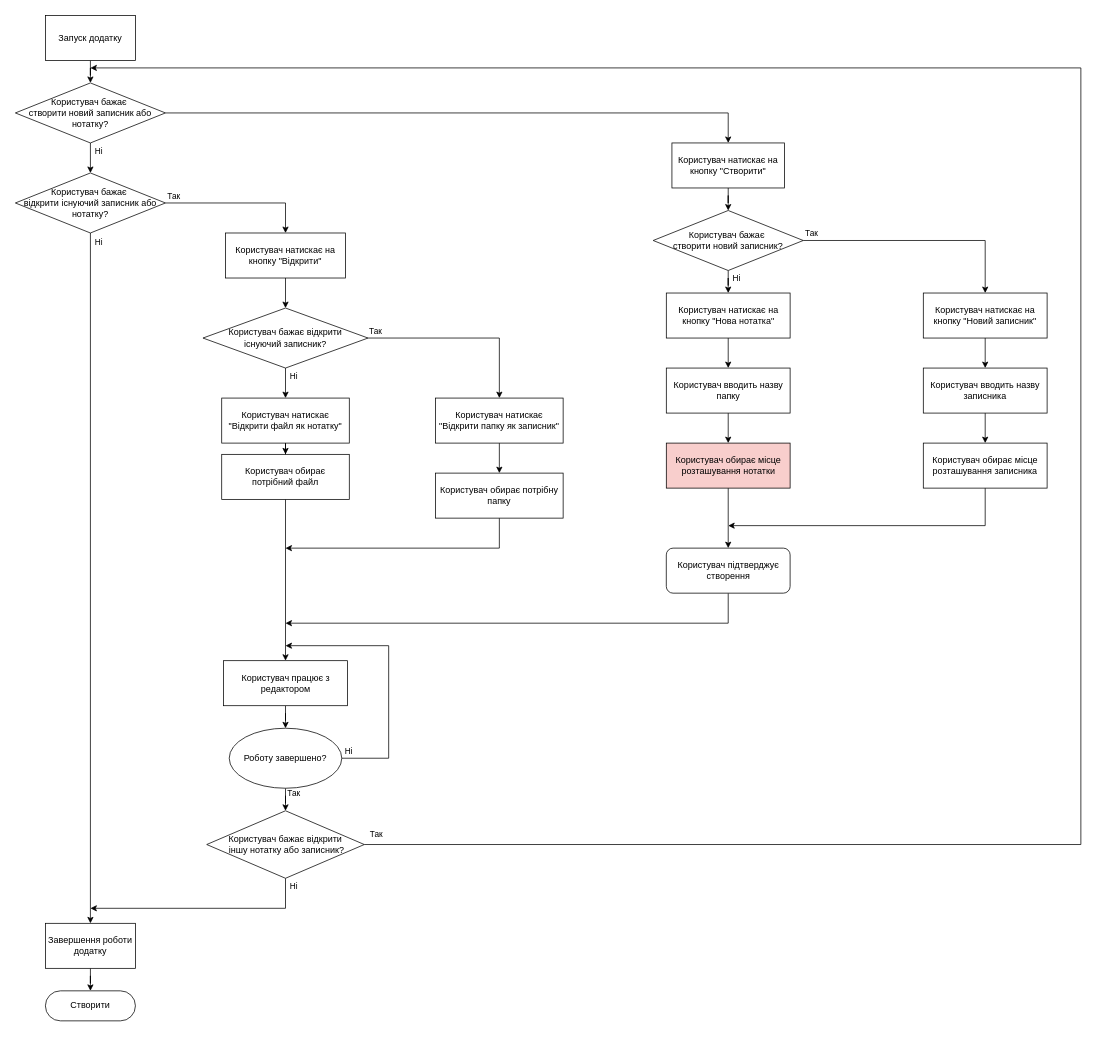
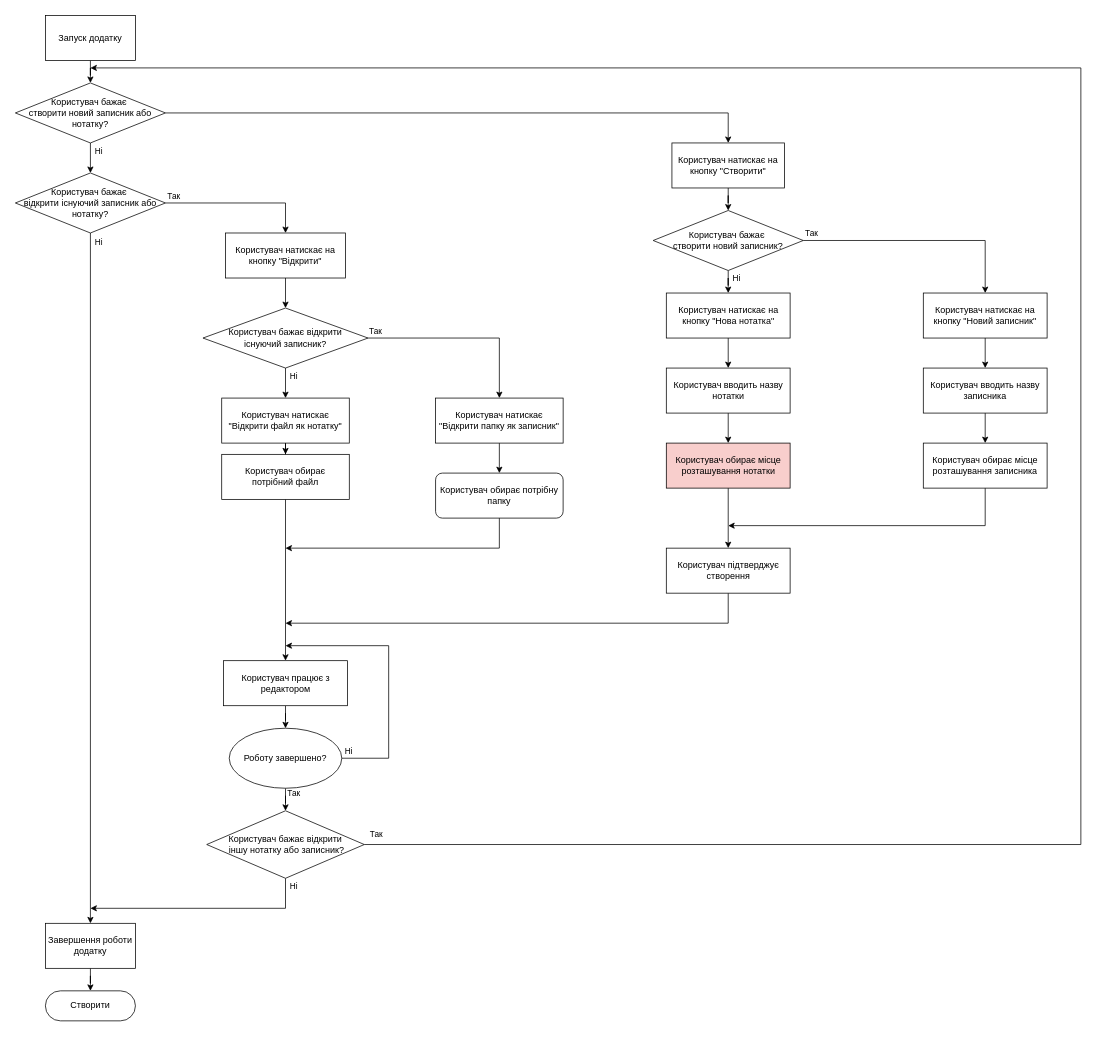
  <mxCell id="0" />
  <mxCell id="1" parent="0" />
  <mxCell id="2" value="Створити" style="rounded=1;whiteSpace=wrap;html=1;arcSize=50;" parent="1" vertex="1"><mxGeometry x="60" y="1320" width="120" height="40" as="geometry" /></mxCell>
  <mxCell id="3" style="edgeStyle=orthogonalEdgeStyle;rounded=0;orthogonalLoop=1;jettySize=auto;html=1;entryX=0.5;entryY=0;entryDx=0;entryDy=0;" parent="1" source="4" target="8" edge="1"><mxGeometry relative="1" as="geometry" /></mxCell>
  <mxCell id="4" value="Запуск додатку" style="rounded=0;whiteSpace=wrap;html=1;" parent="1" vertex="1"><mxGeometry x="60" y="20" width="120" height="60" as="geometry" /></mxCell>
  <mxCell id="5" value="" style="edgeStyle=orthogonalEdgeStyle;rounded=0;orthogonalLoop=1;jettySize=auto;html=1;" parent="1" source="8" target="13" edge="1"><mxGeometry relative="1" as="geometry" /></mxCell>
  <mxCell id="6" value="Ні" style="edgeLabel;html=1;align=center;verticalAlign=middle;resizable=0;points=[];" parent="5" vertex="1" connectable="0"><mxGeometry x="-0.356" relative="1" as="geometry"><mxPoint x="10" y="-3" as="offset" /></mxGeometry></mxCell>
  <mxCell id="7" style="edgeStyle=orthogonalEdgeStyle;rounded=0;orthogonalLoop=1;jettySize=auto;html=1;entryX=0.5;entryY=0;entryDx=0;entryDy=0;" parent="1" source="8" target="17" edge="1"><mxGeometry relative="1" as="geometry" /></mxCell>
  <mxCell id="8" value="Користувач бажає&amp;nbsp;&lt;div&gt;створити новий записник або нотатку?&lt;/div&gt;" style="rhombus;whiteSpace=wrap;html=1;" parent="1" vertex="1"><mxGeometry x="20" y="110" width="200" height="80" as="geometry" /></mxCell>
  <mxCell id="9" value="" style="edgeStyle=orthogonalEdgeStyle;rounded=0;orthogonalLoop=1;jettySize=auto;html=1;" parent="1" source="13" target="15" edge="1"><mxGeometry relative="1" as="geometry" /></mxCell>
  <mxCell id="10" value="Ні" style="edgeLabel;html=1;align=center;verticalAlign=middle;resizable=0;points=[];" parent="9" vertex="1" connectable="0"><mxGeometry x="-0.883" relative="1" as="geometry"><mxPoint x="10" y="-42" as="offset" /></mxGeometry></mxCell>
  <mxCell id="11" value="" style="edgeStyle=orthogonalEdgeStyle;rounded=0;orthogonalLoop=1;jettySize=auto;html=1;" parent="1" source="13" target="45" edge="1"><mxGeometry relative="1" as="geometry"><Array as="points"><mxPoint x="380" y="270" /></Array></mxGeometry></mxCell>
  <mxCell id="12" value="Так" style="edgeLabel;html=1;align=center;verticalAlign=middle;resizable=0;points=[];" parent="11" vertex="1" connectable="0"><mxGeometry x="-0.896" y="-1" relative="1" as="geometry"><mxPoint y="-11" as="offset" /></mxGeometry></mxCell>
  <mxCell id="13" value="Користувач бажає&amp;nbsp;&lt;div&gt;відкрити існуючий записник або нотатку?&lt;/div&gt;" style="rhombus;whiteSpace=wrap;html=1;" parent="1" vertex="1"><mxGeometry x="20" y="230" width="200" height="80" as="geometry" /></mxCell>
  <mxCell id="14" style="edgeStyle=orthogonalEdgeStyle;rounded=0;orthogonalLoop=1;jettySize=auto;html=1;entryX=0.5;entryY=0;entryDx=0;entryDy=0;" parent="1" source="15" target="2" edge="1"><mxGeometry relative="1" as="geometry" /></mxCell>
  <mxCell id="15" value="Завершення роботи додатку" style="whiteSpace=wrap;html=1;" parent="1" vertex="1"><mxGeometry x="60" y="1230" width="120" height="60" as="geometry" /></mxCell>
  <mxCell id="16" style="edgeStyle=orthogonalEdgeStyle;rounded=0;orthogonalLoop=1;jettySize=auto;html=1;entryX=0.5;entryY=0;entryDx=0;entryDy=0;" parent="1" source="17" target="22" edge="1"><mxGeometry relative="1" as="geometry" /></mxCell>
  <mxCell id="17" value="Користувач натискає на кнопку &quot;Створити&quot;" style="whiteSpace=wrap;html=1;" parent="1" vertex="1"><mxGeometry x="895" y="190" width="150" height="60" as="geometry" /></mxCell>
  <mxCell id="18" value="" style="edgeStyle=orthogonalEdgeStyle;rounded=0;orthogonalLoop=1;jettySize=auto;html=1;" parent="1" source="22" target="24" edge="1"><mxGeometry relative="1" as="geometry" /></mxCell>
  <mxCell id="19" value="Ні" style="edgeLabel;html=1;align=center;verticalAlign=middle;resizable=0;points=[];" parent="18" vertex="1" connectable="0"><mxGeometry x="-0.741" relative="1" as="geometry"><mxPoint x="10" y="4" as="offset" /></mxGeometry></mxCell>
  <mxCell id="20" style="edgeStyle=orthogonalEdgeStyle;rounded=0;orthogonalLoop=1;jettySize=auto;html=1;entryX=0.5;entryY=0;entryDx=0;entryDy=0;" parent="1" source="22" target="39" edge="1"><mxGeometry relative="1" as="geometry"><mxPoint x="1330" y="380" as="targetPoint" /></mxGeometry></mxCell>
  <mxCell id="21" value="Так" style="edgeLabel;html=1;align=center;verticalAlign=middle;resizable=0;points=[];" parent="20" vertex="1" connectable="0"><mxGeometry x="-0.904" y="1" relative="1" as="geometry"><mxPoint x="-5" y="-9" as="offset" /></mxGeometry></mxCell>
  <mxCell id="22" value="Користувач бажає&amp;nbsp;&lt;div&gt;створити новий записник?&lt;/div&gt;" style="rhombus;whiteSpace=wrap;html=1;" parent="1" vertex="1"><mxGeometry x="870" y="280" width="200" height="80" as="geometry" /></mxCell>
  <mxCell id="23" value="" style="edgeStyle=orthogonalEdgeStyle;rounded=0;orthogonalLoop=1;jettySize=auto;html=1;" parent="1" source="24" target="26" edge="1"><mxGeometry relative="1" as="geometry" /></mxCell>
  <mxCell id="24" value="Користувач натискає на кнопку &quot;Нова нотатка&quot;" style="whiteSpace=wrap;html=1;" parent="1" vertex="1"><mxGeometry x="887.5" y="390" width="165" height="60" as="geometry" /></mxCell>
  <mxCell id="25" value="" style="edgeStyle=orthogonalEdgeStyle;rounded=0;orthogonalLoop=1;jettySize=auto;html=1;" parent="1" source="26" target="28" edge="1"><mxGeometry relative="1" as="geometry" /></mxCell>
- <mxCell id="26" value="Користувач вводить назву папку" style="whiteSpace=wrap;html=1;" parent="1" vertex="1"><mxGeometry x="887.5" y="490" width="165" height="60" as="geometry" /></mxCell>
+ <mxCell id="26" value="Користувач вводить назву нотатки" style="whiteSpace=wrap;html=1;" parent="1" vertex="1"><mxGeometry x="887.5" y="490" width="165" height="60" as="geometry" /></mxCell>
  <mxCell id="27" value="" style="edgeStyle=orthogonalEdgeStyle;rounded=0;orthogonalLoop=1;jettySize=auto;html=1;" parent="1" source="28" target="30" edge="1"><mxGeometry relative="1" as="geometry" /></mxCell>
  <mxCell id="28" value="Користувач обирає місце розташування нотатки" style="whiteSpace=wrap;html=1;fillColor=#f8cecc;" parent="1" vertex="1"><mxGeometry x="887.5" y="590" width="165" height="60" as="geometry" /></mxCell>
  <mxCell id="29" style="edgeStyle=orthogonalEdgeStyle;rounded=0;orthogonalLoop=1;jettySize=auto;html=1;" parent="1" source="30" edge="1"><mxGeometry relative="1" as="geometry"><mxPoint x="380" y="830" as="targetPoint" /><Array as="points"><mxPoint x="970" y="830" /></Array></mxGeometry></mxCell>
- <mxCell id="30" value="Користувач підтверджує створення" style="whiteSpace=wrap;html=1;rounded=1;" parent="1" vertex="1"><mxGeometry x="887.5" y="730" width="165" height="60" as="geometry" /></mxCell>
+ <mxCell id="30" value="Користувач підтверджує створення" style="whiteSpace=wrap;html=1;" parent="1" vertex="1"><mxGeometry x="887.5" y="730" width="165" height="60" as="geometry" /></mxCell>
  <mxCell id="31" value="" style="edgeStyle=orthogonalEdgeStyle;rounded=0;orthogonalLoop=1;jettySize=auto;html=1;" parent="1" source="32" target="37" edge="1"><mxGeometry relative="1" as="geometry" /></mxCell>
  <mxCell id="32" value="Користувач працює з редактором" style="whiteSpace=wrap;html=1;" parent="1" vertex="1"><mxGeometry x="297.5" y="880" width="165" height="60" as="geometry" /></mxCell>
  <mxCell id="33" style="edgeStyle=orthogonalEdgeStyle;rounded=0;orthogonalLoop=1;jettySize=auto;html=1;" parent="1" source="37" edge="1"><mxGeometry relative="1" as="geometry"><mxPoint x="380" y="860" as="targetPoint" /><Array as="points"><mxPoint x="517.5" y="1010" /><mxPoint x="517.5" y="860" /></Array></mxGeometry></mxCell>
  <mxCell id="34" value="Ні" style="edgeLabel;html=1;align=center;verticalAlign=middle;resizable=0;points=[];" parent="33" vertex="1" connectable="0"><mxGeometry x="-0.933" y="2" relative="1" as="geometry"><mxPoint x="-4" y="-8" as="offset" /></mxGeometry></mxCell>
  <mxCell id="35" style="edgeStyle=orthogonalEdgeStyle;rounded=0;orthogonalLoop=1;jettySize=auto;html=1;entryX=0.5;entryY=0;entryDx=0;entryDy=0;" edge="1" parent="1" source="37" target="63"><mxGeometry relative="1" as="geometry" /></mxCell>
  <mxCell id="36" value="Так" style="edgeLabel;html=1;align=center;verticalAlign=middle;resizable=0;points=[];" vertex="1" connectable="0" parent="35"><mxGeometry x="-0.763" relative="1" as="geometry"><mxPoint x="10" as="offset" /></mxGeometry></mxCell>
  <mxCell id="37" value="Роботу завершено?" style="ellipse;whiteSpace=wrap;html=1;" parent="1" vertex="1"><mxGeometry x="305" y="970" width="150" height="80" as="geometry" /></mxCell>
  <mxCell id="38" value="" style="edgeStyle=orthogonalEdgeStyle;rounded=0;orthogonalLoop=1;jettySize=auto;html=1;" parent="1" source="39" target="41" edge="1"><mxGeometry relative="1" as="geometry" /></mxCell>
  <mxCell id="39" value="Користувач натискає на кнопку &quot;Новий записник&quot;" style="whiteSpace=wrap;html=1;" parent="1" vertex="1"><mxGeometry x="1230" y="390" width="165" height="60" as="geometry" /></mxCell>
  <mxCell id="40" value="" style="edgeStyle=orthogonalEdgeStyle;rounded=0;orthogonalLoop=1;jettySize=auto;html=1;" parent="1" source="41" target="43" edge="1"><mxGeometry relative="1" as="geometry" /></mxCell>
  <mxCell id="41" value="Користувач вводить назву записника" style="whiteSpace=wrap;html=1;" parent="1" vertex="1"><mxGeometry x="1230" y="490" width="165" height="60" as="geometry" /></mxCell>
  <mxCell id="42" style="edgeStyle=orthogonalEdgeStyle;rounded=0;orthogonalLoop=1;jettySize=auto;html=1;" parent="1" source="43" edge="1"><mxGeometry relative="1" as="geometry"><mxPoint x="970" y="700" as="targetPoint" /><Array as="points"><mxPoint x="1312" y="700" /></Array></mxGeometry></mxCell>
  <mxCell id="43" value="Користувач обирає місце розташування записника" style="whiteSpace=wrap;html=1;" parent="1" vertex="1"><mxGeometry x="1230" y="590" width="165" height="60" as="geometry" /></mxCell>
  <mxCell id="44" style="edgeStyle=orthogonalEdgeStyle;rounded=0;orthogonalLoop=1;jettySize=auto;html=1;entryX=0.5;entryY=0;entryDx=0;entryDy=0;" parent="1" source="45" target="50" edge="1"><mxGeometry relative="1" as="geometry" /></mxCell>
  <mxCell id="45" value="Користувач натискає на кнопку &quot;Відкрити&quot;" style="whiteSpace=wrap;html=1;" parent="1" vertex="1"><mxGeometry x="300" y="310" width="160" height="60" as="geometry" /></mxCell>
  <mxCell id="46" value="" style="edgeStyle=orthogonalEdgeStyle;rounded=0;orthogonalLoop=1;jettySize=auto;html=1;" parent="1" source="50" target="52" edge="1"><mxGeometry relative="1" as="geometry" /></mxCell>
  <mxCell id="47" value="Ні" style="edgeLabel;html=1;align=center;verticalAlign=middle;resizable=0;points=[];" parent="46" vertex="1" connectable="0"><mxGeometry x="-0.339" y="-2" relative="1" as="geometry"><mxPoint x="12" y="-3" as="offset" /></mxGeometry></mxCell>
  <mxCell id="48" value="" style="edgeStyle=orthogonalEdgeStyle;rounded=0;orthogonalLoop=1;jettySize=auto;html=1;" parent="1" source="50" target="56" edge="1"><mxGeometry relative="1" as="geometry" /></mxCell>
  <mxCell id="49" value="Так" style="edgeLabel;html=1;align=center;verticalAlign=middle;resizable=0;points=[];" parent="48" vertex="1" connectable="0"><mxGeometry x="-0.929" y="1" relative="1" as="geometry"><mxPoint y="-9" as="offset" /></mxGeometry></mxCell>
  <mxCell id="50" value="Користувач бажає&amp;nbsp;&lt;span style=&quot;background-color: initial;&quot;&gt;відкрити&lt;/span&gt;&lt;div&gt;&lt;span style=&quot;background-color: initial;&quot;&gt;існуючий записник?&lt;/span&gt;&lt;/div&gt;" style="rhombus;whiteSpace=wrap;html=1;" parent="1" vertex="1"><mxGeometry x="270" y="410" width="220" height="80" as="geometry" /></mxCell>
  <mxCell id="51" value="" style="edgeStyle=orthogonalEdgeStyle;rounded=0;orthogonalLoop=1;jettySize=auto;html=1;" parent="1" source="52" target="54" edge="1"><mxGeometry relative="1" as="geometry" /></mxCell>
  <mxCell id="52" value="Користувач натискає &quot;Відкрити файл як нотатку&quot;" style="whiteSpace=wrap;html=1;" parent="1" vertex="1"><mxGeometry x="295" y="530" width="170" height="60" as="geometry" /></mxCell>
  <mxCell id="53" style="edgeStyle=orthogonalEdgeStyle;rounded=0;orthogonalLoop=1;jettySize=auto;html=1;entryX=0.5;entryY=0;entryDx=0;entryDy=0;" parent="1" source="54" target="32" edge="1"><mxGeometry relative="1" as="geometry" /></mxCell>
  <mxCell id="54" value="Користувач обирає&lt;div&gt;потрібний файл&lt;/div&gt;" style="whiteSpace=wrap;html=1;" parent="1" vertex="1"><mxGeometry x="295" y="605" width="170" height="60" as="geometry" /></mxCell>
  <mxCell id="55" value="" style="edgeStyle=orthogonalEdgeStyle;rounded=0;orthogonalLoop=1;jettySize=auto;html=1;" parent="1" source="56" target="58" edge="1"><mxGeometry relative="1" as="geometry" /></mxCell>
  <mxCell id="56" value="Користувач натискає &quot;Відкрити папку як записник&quot;" style="whiteSpace=wrap;html=1;" parent="1" vertex="1"><mxGeometry x="580" y="530" width="170" height="60" as="geometry" /></mxCell>
  <mxCell id="57" style="edgeStyle=orthogonalEdgeStyle;rounded=0;orthogonalLoop=1;jettySize=auto;html=1;" parent="1" source="58" edge="1"><mxGeometry relative="1" as="geometry"><mxPoint x="380" y="730" as="targetPoint" /><Array as="points"><mxPoint x="665" y="730" /><mxPoint x="380" y="730" /></Array></mxGeometry></mxCell>
- <mxCell id="58" value="Користувач обирає потрібну папку" style="whiteSpace=wrap;html=1;" parent="1" vertex="1"><mxGeometry x="580" y="630" width="170" height="60" as="geometry" /></mxCell>
+ <mxCell id="58" value="Користувач обирає потрібну папку" style="whiteSpace=wrap;html=1;rounded=1;" parent="1" vertex="1"><mxGeometry x="580" y="630" width="170" height="60" as="geometry" /></mxCell>
  <mxCell id="59" style="edgeStyle=orthogonalEdgeStyle;rounded=0;orthogonalLoop=1;jettySize=auto;html=1;" edge="1" parent="1" source="63"><mxGeometry relative="1" as="geometry"><mxPoint x="120" y="1210" as="targetPoint" /><Array as="points"><mxPoint x="380" y="1210" /></Array></mxGeometry></mxCell>
  <mxCell id="60" value="Ні" style="edgeLabel;html=1;align=center;verticalAlign=middle;resizable=0;points=[];" vertex="1" connectable="0" parent="59"><mxGeometry x="-0.92" relative="1" as="geometry"><mxPoint x="10" y="-2" as="offset" /></mxGeometry></mxCell>
  <mxCell id="61" style="edgeStyle=orthogonalEdgeStyle;rounded=0;orthogonalLoop=1;jettySize=auto;html=1;" edge="1" parent="1" source="63"><mxGeometry relative="1" as="geometry"><mxPoint x="120" y="90" as="targetPoint" /><Array as="points"><mxPoint x="1440" y="1125" /><mxPoint x="1440" y="90" /></Array></mxGeometry></mxCell>
  <mxCell id="62" value="Так" style="edgeLabel;html=1;align=center;verticalAlign=middle;resizable=0;points=[];" vertex="1" connectable="0" parent="61"><mxGeometry x="-0.989" relative="1" as="geometry"><mxPoint x="-3" y="-15" as="offset" /></mxGeometry></mxCell>
  <mxCell id="63" value="Користувач бажає відкрити&lt;div&gt;&amp;nbsp;іншу нотатку або записник?&lt;/div&gt;" style="rhombus;whiteSpace=wrap;html=1;" vertex="1" parent="1"><mxGeometry x="275" y="1080" width="210" height="90" as="geometry" /></mxCell>
